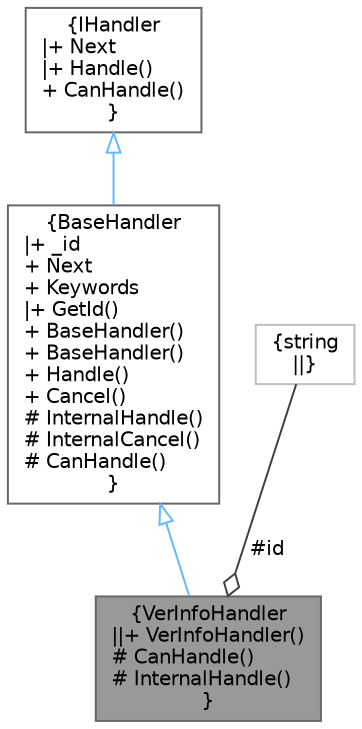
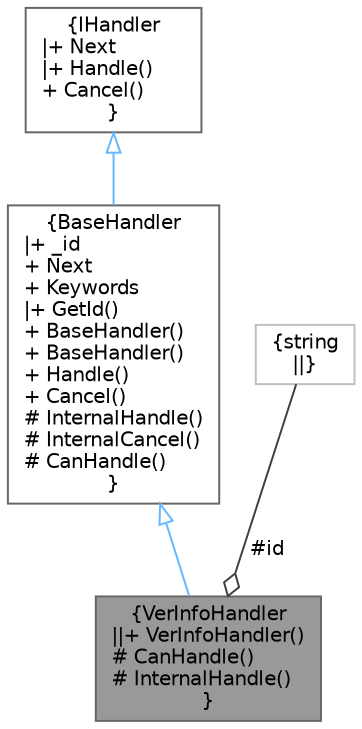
  digraph {
    node [color=gray40 fillcolor=white fontname=Helvetica fontsize=10 shape=box style=filled]
    edge [arrowtail=onormal color=steelblue1 dir=back fontname=Helvetica fontsize=10 labelfontname=Helvetica labelfontsize=10 style=solid]
    n1 [fillcolor=grey60 fontcolor=black height=0.2 label="{VerInfoHandler\n||+ VerInfoHandler()\l# CanHandle()\l# InternalHandle()\l}" width=0.4]
    n2 [height=0.2 label="{BaseHandler\n|+ _id\l+ Next\l+ Keywords\l|+ GetId()\l+ BaseHandler()\l+ BaseHandler()\l+ Handle()\l+ Cancel()\l# InternalHandle()\l# InternalCancel()\l# CanHandle()\l}" width=0.4]
-   n3 [height=0.2 label="{IHandler\n|+ Next\l|+ Handle()\l+ CanHandle()\l}" width=0.4]
+   n3 [height=0.2 label="{IHandler\n|+ Next\l|+ Handle()\l+ Cancel()\l}" width=0.4]
    n4 [color=grey75 height=0.2 label="{string\n||}" width=0.4]
    n2 -> n1
    n3 -> n2
    n4 -> n1 [arrowhead=odiamond color=grey25 label=" #id" arrowtail="" dir=""]
  }
